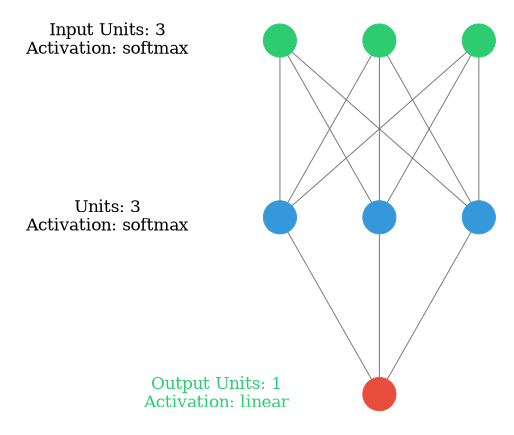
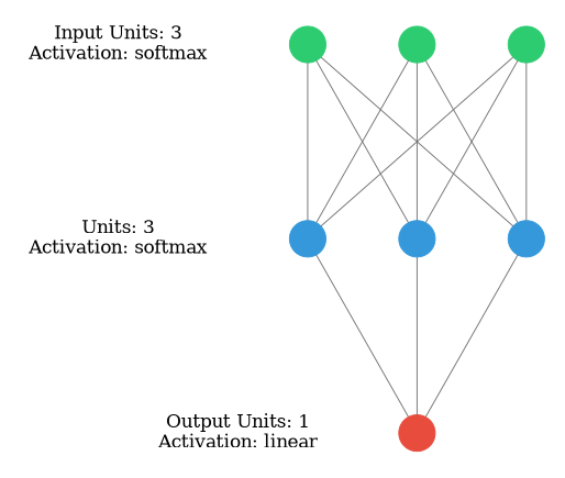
  digraph {
    arrowShape=none
    nodesep=1
    ranksep=2
    splines=false
    node [color="#3498db" fontcolor="#3498db" shape=circle style=filled]
    edge [arrowhead=none color="#707070"]
    4 [height=0.5 width=0.5]
    5 [height=0.5 width=0.5]
    6 [height=0.5 width=0.5]
    n4 [color=white fontcolor=black fontsize=18 height=0.67361 label="Units: 3\nActivation: softmax" shape=rectangle width=2.2014 style=""]
    1 [color="#2ecc71" fontcolor="#2ecc71" height=0.5 width=0.5]
    2 [color="#2ecc71" fontcolor="#2ecc71" height=0.5 width=0.5]
    3 [color="#2ecc71" fontcolor="#2ecc71" height=0.5 width=0.5]
    n8 [color=white fontcolor=black fontsize=18 height=0.67361 label="Input Units: 3\nActivation: softmax" shape=rectangle width=2.2014]
    7 [color="#e74c3c" fontcolor="#e74c3c" height=0.5 width=0.5]
-   n10 [color=white fontcolor="#2ecc71" fontsize=18 height=0.67361 label="Output Units: 1\nActivation: linear" shape=rectangle width=1.9618 style=""]
+   n10 [color=white fontcolor=black fontsize=18 height=0.67361 label="Output Units: 1\nActivation: linear" shape=rectangle width=1.9618 style=""]
    subgraph cluster_1 {
      color=white
      rank=same
      4
      5
      6
      n4
    }
    subgraph cluster_2 {
      color=white
      rank=same
      1
      2
      3
      n8
    }
    subgraph cluster_3 {
      color=white
      labeljust=1
      rank=same
      7
      n10
    }
    4 -> 7
    5 -> 7
    6 -> 7
    1 -> 4
    1 -> 5
    1 -> 6
    2 -> 4
    2 -> 5
    2 -> 6
    3 -> 4
    3 -> 5
    3 -> 6
  }
